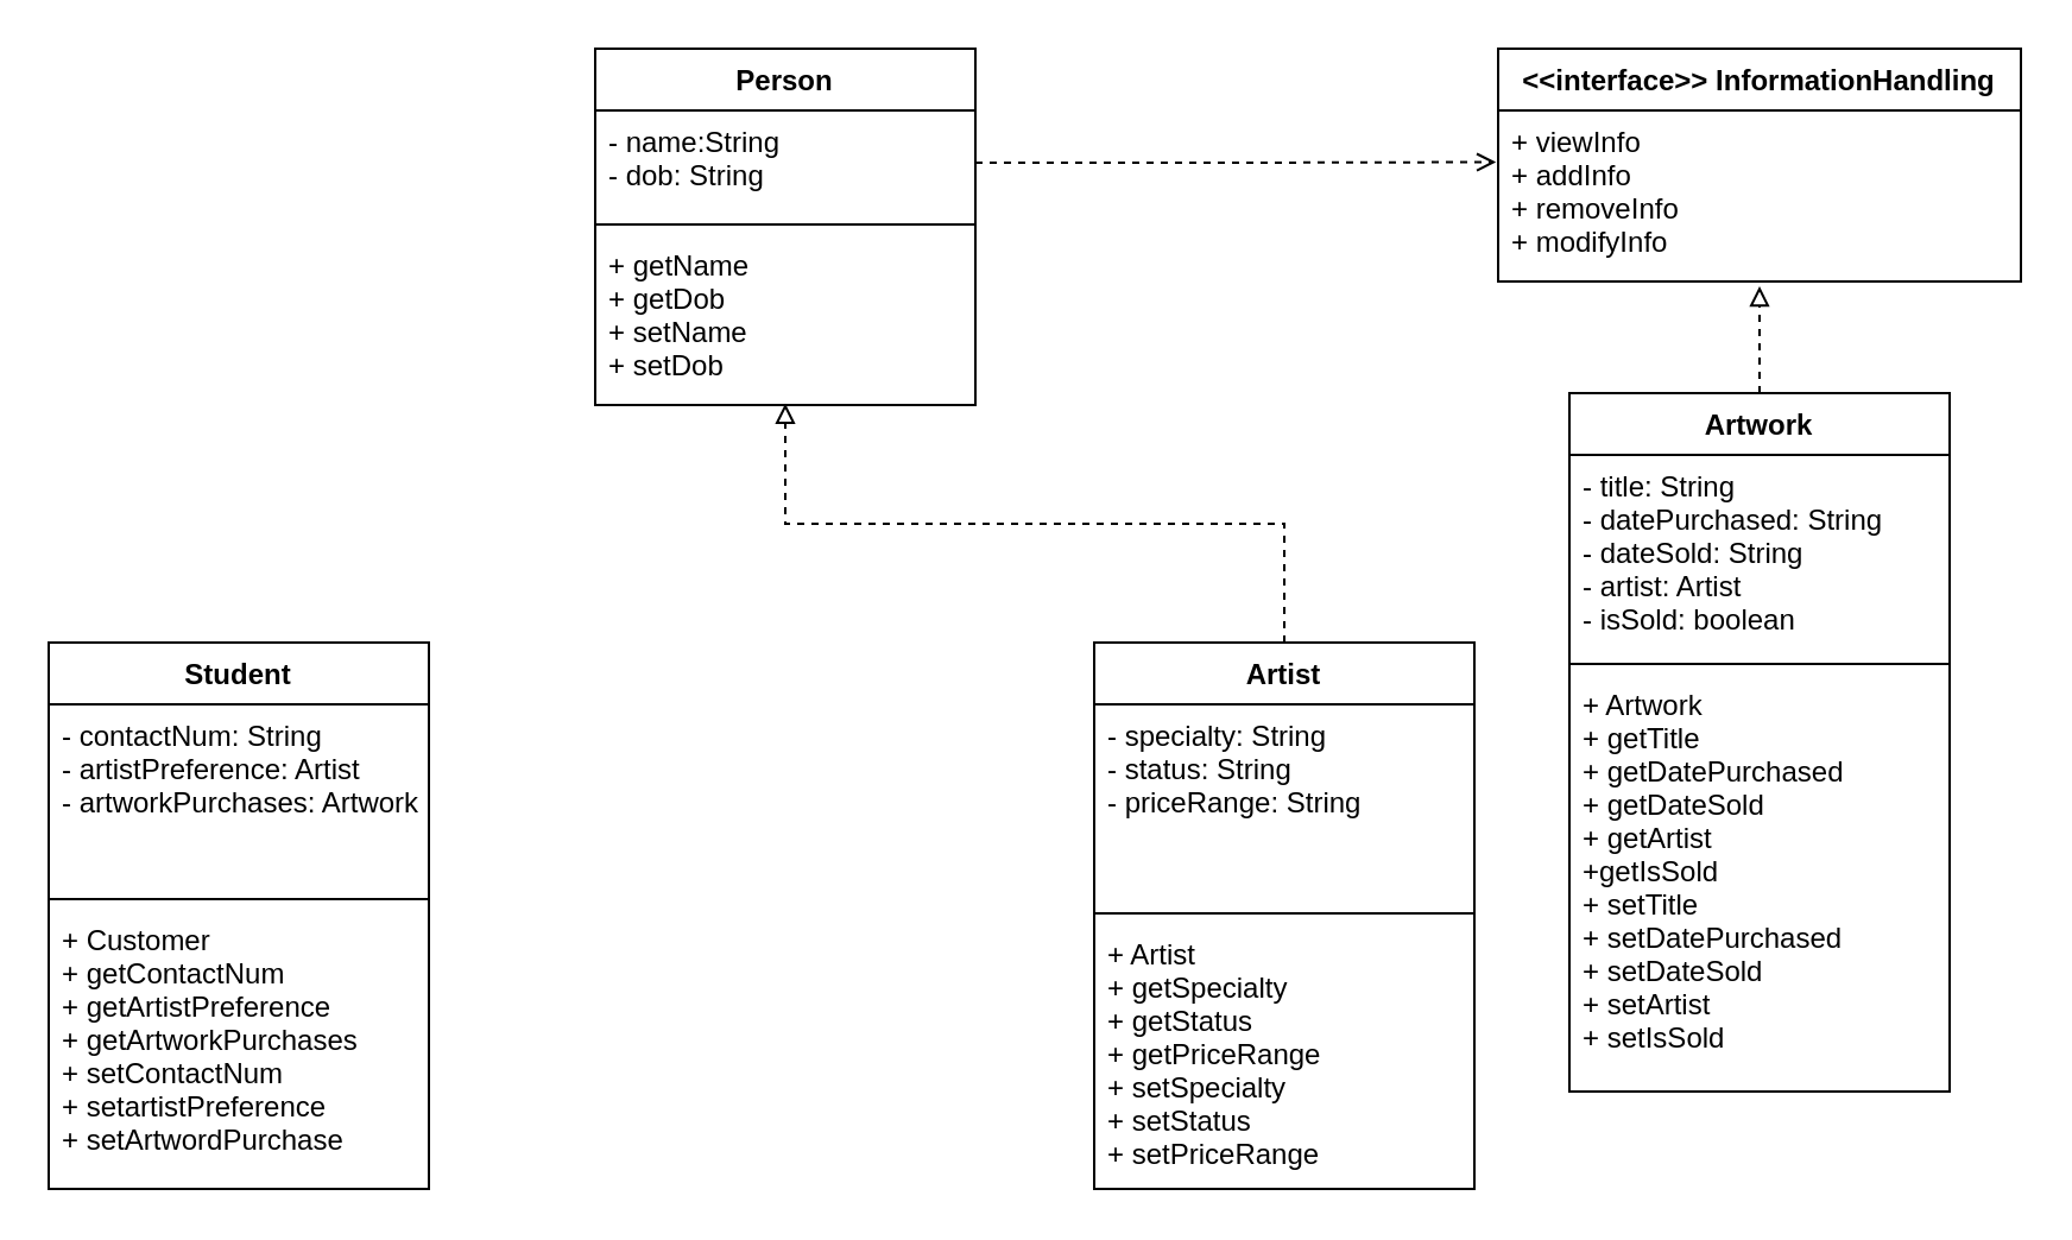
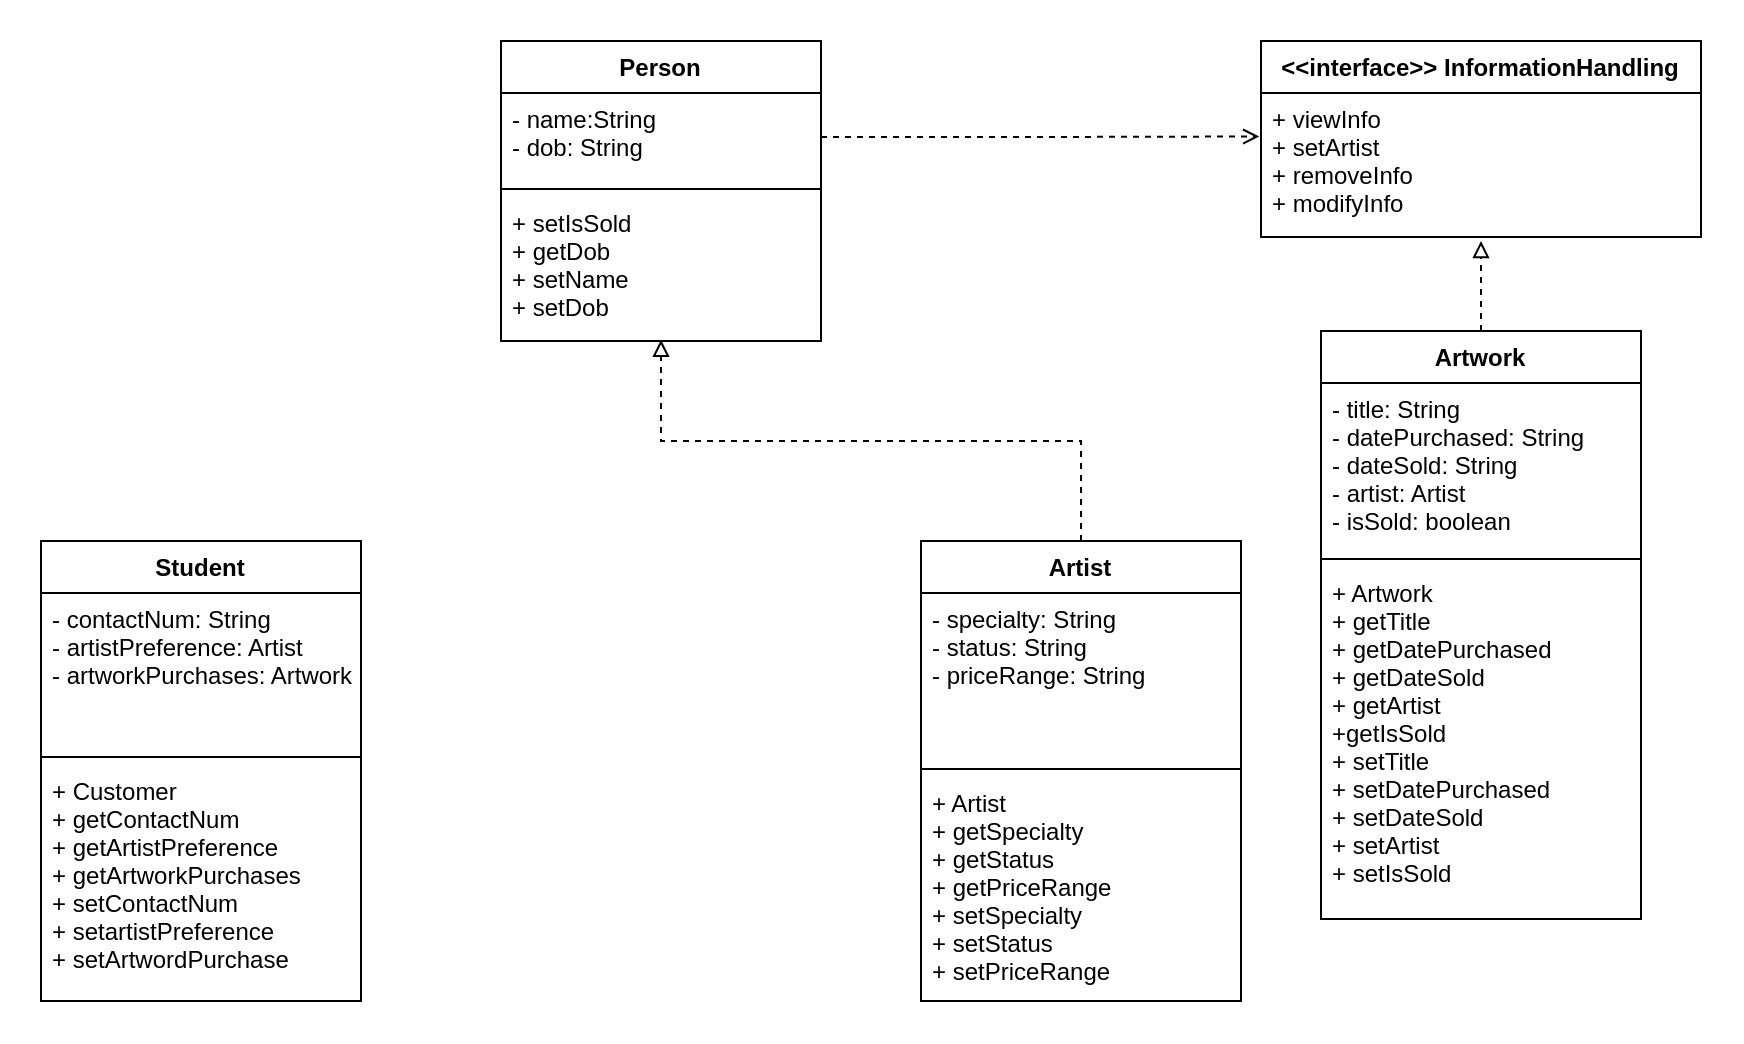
  <mxCell id="0" />
  <mxCell id="1" parent="0" />
  <mxCell id="2" value="Student" style="swimlane;fontStyle=1;align=center;verticalAlign=top;childLayout=stackLayout;horizontal=1;startSize=26;horizontalStack=0;resizeParent=1;resizeLast=0;collapsible=1;marginBottom=0;rounded=0;shadow=0;strokeWidth=1;" parent="1" vertex="1"><mxGeometry x="20" y="270" width="160" height="230" as="geometry"><mxRectangle x="130" y="380" width="160" height="26" as="alternateBounds" /></mxGeometry></mxCell>
  <mxCell id="3" value="- contactNum: String&#10;- artistPreference: Artist&#10;- artworkPurchases: Artwork" style="text;align=left;verticalAlign=top;spacingLeft=4;spacingRight=4;overflow=hidden;rotatable=0;points=[[0,0.5],[1,0.5]];portConstraint=eastwest;rounded=0;shadow=0;html=0;labelBackgroundColor=default;" parent="2" vertex="1"><mxGeometry y="26" width="160" height="78" as="geometry" /></mxCell>
  <mxCell id="4" value="" style="line;html=1;strokeWidth=1;align=left;verticalAlign=middle;spacingTop=-1;spacingLeft=3;spacingRight=3;rotatable=0;labelPosition=right;points=[];portConstraint=eastwest;" parent="2" vertex="1"><mxGeometry y="104" width="160" height="8" as="geometry" /></mxCell>
  <mxCell id="5" value="+ Customer&#10;+ getContactNum&#10;+ getArtistPreference&#10;+ getArtworkPurchases&#10;+ setContactNum&#10;+ setartistPreference&#10;+ setArtwordPurchase" style="text;align=left;verticalAlign=top;spacingLeft=4;spacingRight=4;overflow=hidden;rotatable=0;points=[[0,0.5],[1,0.5]];portConstraint=eastwest;fontStyle=0" parent="2" vertex="1"><mxGeometry y="112" width="160" height="118" as="geometry" /></mxCell>
  <mxCell id="6" style="edgeStyle=orthogonalEdgeStyle;rounded=0;orthogonalLoop=1;jettySize=auto;html=1;exitX=0.5;exitY=0;exitDx=0;exitDy=0;endArrow=block;endFill=0;entryX=0.5;entryY=0.991;entryDx=0;entryDy=0;entryPerimeter=0;dashed=1;" parent="1" source="7" target="14" edge="1"><mxGeometry relative="1" as="geometry"><mxPoint x="380" y="170" as="targetPoint" /></mxGeometry></mxCell>
  <mxCell id="7" value="Artist" style="swimlane;fontStyle=1;align=center;verticalAlign=top;childLayout=stackLayout;horizontal=1;startSize=26;horizontalStack=0;resizeParent=1;resizeParentMax=0;resizeLast=0;collapsible=1;marginBottom=0;" parent="1" vertex="1"><mxGeometry x="460" y="270" width="160" height="230" as="geometry" /></mxCell>
  <mxCell id="8" value="- specialty: String&#10;- status: String&#10;- priceRange: String" style="text;strokeColor=none;fillColor=none;align=left;verticalAlign=top;spacingLeft=4;spacingRight=4;overflow=hidden;rotatable=0;points=[[0,0.5],[1,0.5]];portConstraint=eastwest;" parent="7" vertex="1"><mxGeometry y="26" width="160" height="84" as="geometry" /></mxCell>
  <mxCell id="9" value="" style="line;strokeWidth=1;fillColor=none;align=left;verticalAlign=middle;spacingTop=-1;spacingLeft=3;spacingRight=3;rotatable=0;labelPosition=right;points=[];portConstraint=eastwest;" parent="7" vertex="1"><mxGeometry y="110" width="160" height="8" as="geometry" /></mxCell>
  <mxCell id="10" value="+ Artist&#10;+ getSpecialty&#10;+ getStatus&#10;+ getPriceRange&#10;+ setSpecialty&#10;+ setStatus&#10;+ setPriceRange" style="text;strokeColor=none;fillColor=none;align=left;verticalAlign=top;spacingLeft=4;spacingRight=4;overflow=hidden;rotatable=0;points=[[0,0.5],[1,0.5]];portConstraint=eastwest;" parent="7" vertex="1"><mxGeometry y="118" width="160" height="112" as="geometry" /></mxCell>
  <mxCell id="11" value="Person" style="swimlane;fontStyle=1;align=center;verticalAlign=top;childLayout=stackLayout;horizontal=1;startSize=26;horizontalStack=0;resizeParent=1;resizeParentMax=0;resizeLast=0;collapsible=1;marginBottom=0;labelBackgroundColor=none;fillColor=none;" parent="1" vertex="1"><mxGeometry x="250" y="20" width="160" height="150" as="geometry" /></mxCell>
  <mxCell id="12" value="- name:String&#10;- dob: String" style="text;strokeColor=none;fillColor=none;align=left;verticalAlign=top;spacingLeft=4;spacingRight=4;overflow=hidden;rotatable=0;points=[[0,0.5],[1,0.5]];portConstraint=eastwest;labelBackgroundColor=none;" parent="11" vertex="1"><mxGeometry y="26" width="160" height="44" as="geometry" /></mxCell>
  <mxCell id="13" value="" style="line;strokeWidth=1;fillColor=none;align=left;verticalAlign=middle;spacingTop=-1;spacingLeft=3;spacingRight=3;rotatable=0;labelPosition=right;points=[];portConstraint=eastwest;labelBackgroundColor=#000000;" parent="11" vertex="1"><mxGeometry y="70" width="160" height="8" as="geometry" /></mxCell>
- <mxCell id="14" value="+ getName&#10;+ getDob&#10;+ setName&#10;+ setDob&#10;" style="text;strokeColor=none;fillColor=none;align=left;verticalAlign=top;spacingLeft=4;spacingRight=4;overflow=hidden;rotatable=0;points=[[0,0.5],[1,0.5]];portConstraint=eastwest;labelBackgroundColor=none;" parent="11" vertex="1"><mxGeometry y="78" width="160" height="72" as="geometry" /></mxCell>
+ <mxCell id="14" value="+ setIsSold&#10;+ getDob&#10;+ setName&#10;+ setDob&#10;" style="text;strokeColor=none;fillColor=none;align=left;verticalAlign=top;spacingLeft=4;spacingRight=4;overflow=hidden;rotatable=0;points=[[0,0.5],[1,0.5]];portConstraint=eastwest;labelBackgroundColor=none;" parent="11" vertex="1"><mxGeometry y="78" width="160" height="72" as="geometry" /></mxCell>
  <mxCell id="15" value="&lt;&lt;interface&gt;&gt; InformationHandling" style="swimlane;fontStyle=1;align=center;verticalAlign=top;childLayout=stackLayout;horizontal=1;startSize=26;horizontalStack=0;resizeParent=1;resizeParentMax=0;resizeLast=0;collapsible=1;marginBottom=0;labelBackgroundColor=none;fillColor=none;" parent="1" vertex="1"><mxGeometry x="630" y="20" width="220" height="98" as="geometry" /></mxCell>
- <mxCell id="16" value="+ viewInfo&#10;+ addInfo&#10;+ removeInfo&#10;+ modifyInfo" style="text;strokeColor=none;fillColor=none;align=left;verticalAlign=top;spacingLeft=4;spacingRight=4;overflow=hidden;rotatable=0;points=[[0,0.5],[1,0.5]];portConstraint=eastwest;labelBackgroundColor=none;" parent="15" vertex="1"><mxGeometry y="26" width="220" height="72" as="geometry" /></mxCell>
+ <mxCell id="16" value="+ viewInfo&#10;+ setArtist&#10;+ removeInfo&#10;+ modifyInfo" style="text;strokeColor=none;fillColor=none;align=left;verticalAlign=top;spacingLeft=4;spacingRight=4;overflow=hidden;rotatable=0;points=[[0,0.5],[1,0.5]];portConstraint=eastwest;labelBackgroundColor=none;" parent="15" vertex="1"><mxGeometry y="26" width="220" height="72" as="geometry" /></mxCell>
  <mxCell id="17" style="edgeStyle=orthogonalEdgeStyle;rounded=0;orthogonalLoop=1;jettySize=auto;html=1;exitX=0.5;exitY=0;exitDx=0;exitDy=0;endArrow=block;endFill=0;dashed=1;" parent="1" source="18" edge="1"><mxGeometry relative="1" as="geometry"><mxPoint x="740" y="120" as="targetPoint" /></mxGeometry></mxCell>
  <mxCell id="18" value="Artwork" style="swimlane;fontStyle=1;align=center;verticalAlign=top;childLayout=stackLayout;horizontal=1;startSize=26;horizontalStack=0;resizeParent=1;resizeParentMax=0;resizeLast=0;collapsible=1;marginBottom=0;" parent="1" vertex="1"><mxGeometry x="660" y="165" width="160" height="294" as="geometry" /></mxCell>
  <mxCell id="19" value="- title: String&#10;- datePurchased: String&#10;- dateSold: String&#10;- artist: Artist&#10;- isSold: boolean" style="text;strokeColor=none;fillColor=none;align=left;verticalAlign=top;spacingLeft=4;spacingRight=4;overflow=hidden;rotatable=0;points=[[0,0.5],[1,0.5]];portConstraint=eastwest;" parent="18" vertex="1"><mxGeometry y="26" width="160" height="84" as="geometry" /></mxCell>
  <mxCell id="20" value="" style="line;strokeWidth=1;fillColor=none;align=left;verticalAlign=middle;spacingTop=-1;spacingLeft=3;spacingRight=3;rotatable=0;labelPosition=right;points=[];portConstraint=eastwest;" parent="18" vertex="1"><mxGeometry y="110" width="160" height="8" as="geometry" /></mxCell>
  <mxCell id="21" value="+ Artwork&#10;+ getTitle&#10;+ getDatePurchased&#10;+ getDateSold&#10;+ getArtist&#10;+getIsSold&#10;+ setTitle&#10;+ setDatePurchased&#10;+ setDateSold&#10;+ setArtist&#10;+ setIsSold" style="text;strokeColor=none;fillColor=none;align=left;verticalAlign=top;spacingLeft=4;spacingRight=4;overflow=hidden;rotatable=0;points=[[0,0.5],[1,0.5]];portConstraint=eastwest;" parent="18" vertex="1"><mxGeometry y="118" width="160" height="176" as="geometry" /></mxCell>
  <mxCell id="22" style="edgeStyle=orthogonalEdgeStyle;rounded=0;orthogonalLoop=1;jettySize=auto;html=1;exitX=1;exitY=0.5;exitDx=0;exitDy=0;entryX=-0.004;entryY=0.302;entryDx=0;entryDy=0;entryPerimeter=0;dashed=1;endArrow=open;endFill=0;" parent="1" source="12" target="16" edge="1"><mxGeometry relative="1" as="geometry" /></mxCell>
